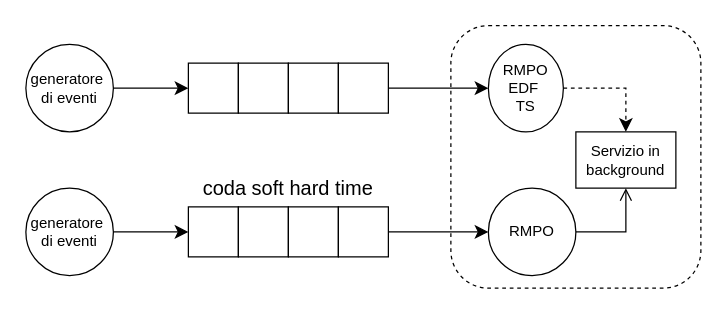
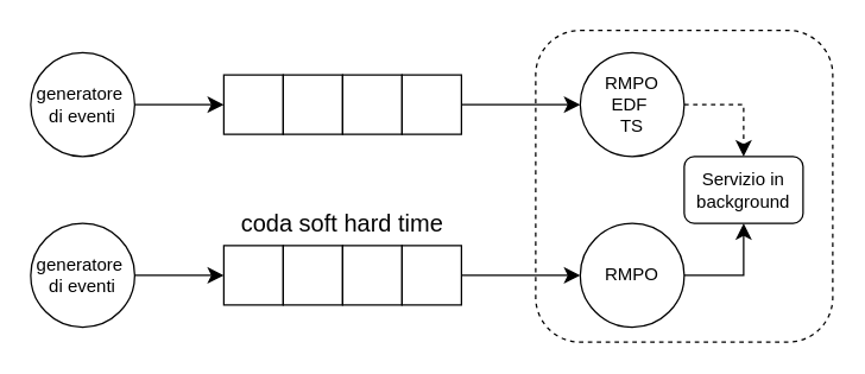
  <mxCell id="0" />
  <mxCell id="1" parent="0" />
  <mxCell id="2" style="edgeStyle=none;curved=1;rounded=0;orthogonalLoop=1;jettySize=auto;html=1;entryX=0;entryY=0.5;entryDx=0;entryDy=0;fontSize=12;startSize=8;endSize=8;" edge="1" parent="1" source="3" target="4"><mxGeometry relative="1" as="geometry" /></mxCell>
  <mxCell id="3" value="generatore&amp;nbsp;&lt;div&gt;di eventi&lt;/div&gt;" style="ellipse;whiteSpace=wrap;html=1;aspect=fixed;fillColor=none;" vertex="1" parent="1"><mxGeometry x="20" y="35" width="70" height="70" as="geometry" /></mxCell>
  <mxCell id="4" value="" style="rounded=0;whiteSpace=wrap;html=1;fillColor=none;" vertex="1" parent="1"><mxGeometry x="150" y="50" width="40" height="40" as="geometry" /></mxCell>
  <mxCell id="5" value="" style="rounded=0;whiteSpace=wrap;html=1;fillColor=none;" vertex="1" parent="1"><mxGeometry x="190" y="50" width="40" height="40" as="geometry" /></mxCell>
  <mxCell id="6" value="" style="rounded=0;whiteSpace=wrap;html=1;fillColor=none;" vertex="1" parent="1"><mxGeometry x="230" y="50" width="40" height="40" as="geometry" /></mxCell>
  <mxCell id="7" style="edgeStyle=none;curved=1;rounded=0;orthogonalLoop=1;jettySize=auto;html=1;entryX=0;entryY=0.5;entryDx=0;entryDy=0;fontSize=12;startSize=8;endSize=8;" edge="1" parent="1" source="8" target="10"><mxGeometry relative="1" as="geometry" /></mxCell>
  <mxCell id="8" value="" style="rounded=0;whiteSpace=wrap;html=1;fillColor=none;" vertex="1" parent="1"><mxGeometry x="270" y="50" width="40" height="40" as="geometry" /></mxCell>
  <mxCell id="9" style="edgeStyle=none;curved=0;rounded=0;orthogonalLoop=1;jettySize=auto;html=1;entryX=0.5;entryY=0;entryDx=0;entryDy=0;fontSize=12;startSize=8;endSize=8;dashed=1;" edge="1" parent="1" source="10" target="11"><mxGeometry relative="1" as="geometry"><Array as="points"><mxPoint x="500" y="70" /></Array></mxGeometry></mxCell>
- <mxCell id="10" value="RMPO&lt;div&gt;EDF&amp;nbsp;&lt;/div&gt;&lt;div&gt;TS&lt;/div&gt;" style="ellipse;whiteSpace=wrap;html=1;aspect=fixed;fillColor=none;" vertex="1" parent="1"><mxGeometry x="390" y="35" width="60" height="70" as="geometry" /></mxCell>
- <mxCell id="11" value="Servizio in background" style="whiteSpace=wrap;html=1;fillColor=none;rounded=0;" vertex="1" parent="1"><mxGeometry x="460" y="105" width="80" height="45" as="geometry" /></mxCell>
+ <mxCell id="10" value="RMPO&lt;div&gt;EDF&amp;nbsp;&lt;/div&gt;&lt;div&gt;TS&lt;/div&gt;" style="ellipse;whiteSpace=wrap;html=1;aspect=fixed;fillColor=none;" vertex="1" parent="1"><mxGeometry x="390" y="35" width="70" height="70" as="geometry" /></mxCell>
+ <mxCell id="11" value="Servizio in background" style="rounded=1;whiteSpace=wrap;html=1;fillColor=none;" vertex="1" parent="1"><mxGeometry x="460" y="105" width="80" height="45" as="geometry" /></mxCell>
  <mxCell id="12" style="edgeStyle=none;curved=1;rounded=0;orthogonalLoop=1;jettySize=auto;html=1;entryX=0;entryY=0.5;entryDx=0;entryDy=0;fontSize=12;startSize=8;endSize=8;" edge="1" parent="1" source="13" target="14"><mxGeometry relative="1" as="geometry" /></mxCell>
  <mxCell id="13" value="generatore&amp;nbsp;&lt;div&gt;di eventi&lt;/div&gt;" style="ellipse;whiteSpace=wrap;html=1;aspect=fixed;fillColor=none;" vertex="1" parent="1"><mxGeometry x="20" y="150" width="70" height="70" as="geometry" /></mxCell>
  <mxCell id="14" value="" style="rounded=0;whiteSpace=wrap;html=1;fillColor=none;" vertex="1" parent="1"><mxGeometry x="150" y="165" width="40" height="40" as="geometry" /></mxCell>
  <mxCell id="15" value="" style="rounded=0;whiteSpace=wrap;html=1;fillColor=none;" vertex="1" parent="1"><mxGeometry x="190" y="165" width="40" height="40" as="geometry" /></mxCell>
  <mxCell id="16" value="" style="rounded=0;whiteSpace=wrap;html=1;fillColor=none;" vertex="1" parent="1"><mxGeometry x="230" y="165" width="40" height="40" as="geometry" /></mxCell>
  <mxCell id="17" style="edgeStyle=none;curved=1;rounded=0;orthogonalLoop=1;jettySize=auto;html=1;entryX=0;entryY=0.5;entryDx=0;entryDy=0;fontSize=12;startSize=8;endSize=8;" edge="1" parent="1" source="18" target="20"><mxGeometry relative="1" as="geometry" /></mxCell>
  <mxCell id="18" value="" style="rounded=0;whiteSpace=wrap;html=1;fillColor=none;" vertex="1" parent="1"><mxGeometry x="270" y="165" width="40" height="40" as="geometry" /></mxCell>
- <mxCell id="19" style="edgeStyle=none;curved=0;rounded=0;orthogonalLoop=1;jettySize=auto;html=1;entryX=0.5;entryY=1;entryDx=0;entryDy=0;fontSize=12;startSize=8;endSize=8;endArrow=open;" edge="1" parent="1" source="20" target="11"><mxGeometry relative="1" as="geometry"><Array as="points"><mxPoint x="500" y="185" /></Array></mxGeometry></mxCell>
+ <mxCell id="19" style="edgeStyle=none;curved=0;rounded=0;orthogonalLoop=1;jettySize=auto;html=1;entryX=0.5;entryY=1;entryDx=0;entryDy=0;fontSize=12;startSize=8;endSize=8;" edge="1" parent="1" source="20" target="11"><mxGeometry relative="1" as="geometry"><Array as="points"><mxPoint x="500" y="185" /></Array></mxGeometry></mxCell>
  <mxCell id="20" value="RMPO" style="ellipse;whiteSpace=wrap;html=1;aspect=fixed;fillColor=none;" vertex="1" parent="1"><mxGeometry x="390" y="150" width="70" height="70" as="geometry" /></mxCell>
  <mxCell id="21" value="coda soft hard time" style="text;html=1;align=center;verticalAlign=middle;whiteSpace=wrap;rounded=0;fontSize=16;" vertex="1" parent="1"><mxGeometry x="150" y="135" width="160" height="30" as="geometry" /></mxCell>
  <mxCell id="22" value="" style="rounded=1;whiteSpace=wrap;html=1;fillColor=none;dashed=1;" vertex="1" parent="1"><mxGeometry x="360" y="20" width="200" height="210" as="geometry" /></mxCell>
